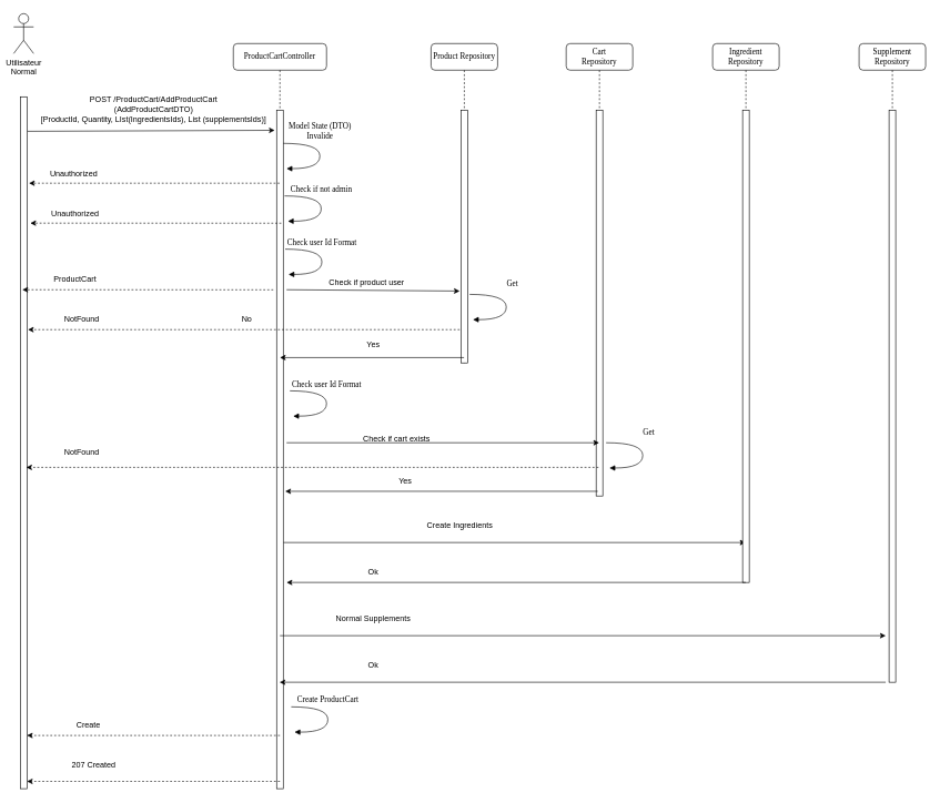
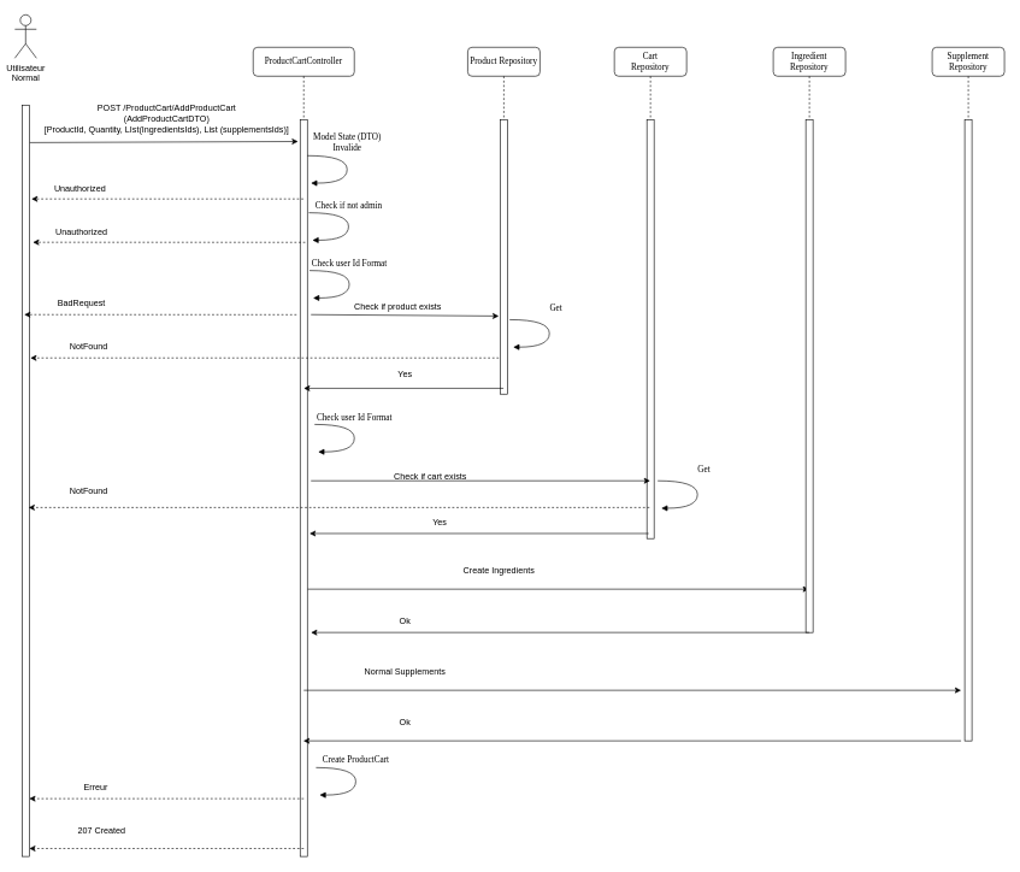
  <mxCell id="0" />
  <mxCell id="1" parent="0" />
  <mxCell id="2" value="Product Repository" style="shape=umlLifeline;perimeter=lifelinePerimeter;whiteSpace=wrap;html=1;container=1;collapsible=0;recursiveResize=0;outlineConnect=0;rounded=1;shadow=0;comic=0;labelBackgroundColor=none;strokeWidth=1;fontFamily=Verdana;fontSize=12;align=center;" vertex="1" parent="1"><mxGeometry x="647" y="65" width="100" height="480" as="geometry" /></mxCell>
  <mxCell id="3" value="" style="html=1;points=[];perimeter=orthogonalPerimeter;rounded=0;shadow=0;comic=0;labelBackgroundColor=none;strokeWidth=1;fontFamily=Verdana;fontSize=12;align=center;" vertex="1" parent="2"><mxGeometry x="45" y="100" width="10" height="380" as="geometry" /></mxCell>
  <mxCell id="4" value="" style="endArrow=classic;html=1;rounded=0;exitX=1.081;exitY=0.081;exitDx=0;exitDy=0;exitPerimeter=0;" edge="1" parent="2" target="37"><mxGeometry width="50" height="50" relative="1" as="geometry"><mxPoint x="-222.0" y="750" as="sourcePoint" /><mxPoint x="248" y="750" as="targetPoint" /></mxGeometry></mxCell>
  <mxCell id="5" value="ProductCartController" style="shape=umlLifeline;perimeter=lifelinePerimeter;whiteSpace=wrap;html=1;container=1;collapsible=0;recursiveResize=0;outlineConnect=0;rounded=1;shadow=0;comic=0;labelBackgroundColor=none;strokeWidth=1;fontFamily=Verdana;fontSize=12;align=center;" vertex="1" parent="1"><mxGeometry x="350" y="65" width="140" height="1120" as="geometry" /></mxCell>
  <mxCell id="6" value="" style="html=1;points=[];perimeter=orthogonalPerimeter;rounded=0;shadow=0;comic=0;labelBackgroundColor=none;strokeWidth=1;fontFamily=Verdana;fontSize=12;align=center;" vertex="1" parent="5"><mxGeometry x="65" y="100" width="10" height="1020" as="geometry" /></mxCell>
  <mxCell id="7" value="Model State (DTO)&lt;div&gt;Invalide&lt;/div&gt;" style="html=1;verticalAlign=bottom;endArrow=block;labelBackgroundColor=none;fontFamily=Verdana;fontSize=12;elbow=vertical;edgeStyle=orthogonalEdgeStyle;curved=1;entryX=1;entryY=0.286;entryPerimeter=0;exitX=1.038;exitY=0.345;exitPerimeter=0;" edge="1" parent="5"><mxGeometry x="-0.231" relative="1" as="geometry"><mxPoint x="74.96" y="150" as="sourcePoint" /><mxPoint x="79.96" y="188" as="targetPoint" /><Array as="points"><mxPoint x="129.96" y="150" /><mxPoint x="129.96" y="188" /></Array><mxPoint y="-1" as="offset" /></mxGeometry></mxCell>
  <mxCell id="8" value="Check user Id Format" style="html=1;verticalAlign=bottom;endArrow=block;labelBackgroundColor=none;fontFamily=Verdana;fontSize=12;elbow=vertical;edgeStyle=orthogonalEdgeStyle;curved=1;entryX=1;entryY=0.286;entryPerimeter=0;exitX=1.038;exitY=0.345;exitPerimeter=0;" edge="1" parent="5"><mxGeometry x="-0.231" relative="1" as="geometry"><mxPoint x="84.96" y="522" as="sourcePoint" /><mxPoint x="89.96" y="560" as="targetPoint" /><Array as="points"><mxPoint x="140" y="522" /><mxPoint x="140" y="560" /></Array><mxPoint y="-1" as="offset" /></mxGeometry></mxCell>
  <mxCell id="9" value="Utilisateur&lt;div&gt;Normal&lt;/div&gt;" style="shape=umlActor;verticalLabelPosition=bottom;verticalAlign=top;html=1;outlineConnect=0;" vertex="1" parent="1"><mxGeometry x="20" y="20" width="30" height="60" as="geometry" /></mxCell>
  <mxCell id="10" value="" style="html=1;points=[];perimeter=orthogonalPerimeter;rounded=0;shadow=0;comic=0;labelBackgroundColor=none;strokeWidth=1;fontFamily=Verdana;fontSize=12;align=center;" vertex="1" parent="1"><mxGeometry x="30" y="145" width="10" height="1040" as="geometry" /></mxCell>
  <mxCell id="11" value="" style="endArrow=classic;html=1;rounded=0;exitX=1.081;exitY=0.081;exitDx=0;exitDy=0;exitPerimeter=0;entryX=1.006;entryY=1.023;entryDx=0;entryDy=0;entryPerimeter=0;" edge="1" parent="1" target="12"><mxGeometry width="50" height="50" relative="1" as="geometry"><mxPoint x="40.81" y="196.88" as="sourcePoint" /><mxPoint x="180" y="197" as="targetPoint" /></mxGeometry></mxCell>
  <mxCell id="12" value="POST /ProductCart/AddProductCart&lt;div&gt;(AddProductCartDTO)&lt;/div&gt;&lt;div&gt;[&lt;span style=&quot;background-color: initial;&quot;&gt;ProductId, Quantity, LIst(IngredientsIds), List (supplementsIds)]&lt;/span&gt;&lt;/div&gt;" style="text;html=1;align=center;verticalAlign=middle;resizable=0;points=[];autosize=1;strokeColor=none;fillColor=none;" vertex="1" parent="1"><mxGeometry x="50" y="134" width="360" height="60" as="geometry" /></mxCell>
  <mxCell id="13" value="" style="endArrow=classic;html=1;rounded=0;dashed=1;entryX=1.304;entryY=0.231;entryDx=0;entryDy=0;entryPerimeter=0;" edge="1" parent="1" source="5"><mxGeometry width="50" height="50" relative="1" as="geometry"><mxPoint x="180" y="275" as="sourcePoint" /><mxPoint x="43.04" y="274.88" as="targetPoint" /></mxGeometry></mxCell>
  <mxCell id="14" value="Unauthorized" style="text;html=1;align=center;verticalAlign=middle;resizable=0;points=[];autosize=1;strokeColor=none;fillColor=none;" vertex="1" parent="1"><mxGeometry x="65" y="246" width="90" height="30" as="geometry" /></mxCell>
  <mxCell id="15" value="Get" style="html=1;verticalAlign=bottom;endArrow=block;labelBackgroundColor=none;fontFamily=Verdana;fontSize=12;elbow=vertical;edgeStyle=orthogonalEdgeStyle;curved=1;entryX=1;entryY=0.286;entryPerimeter=0;exitX=1.038;exitY=0.345;exitPerimeter=0;" edge="1" parent="1"><mxGeometry x="-0.231" y="11" relative="1" as="geometry"><mxPoint x="704.96" y="442" as="sourcePoint" /><mxPoint x="709.96" y="480" as="targetPoint" /><Array as="points"><mxPoint x="759.96" y="442" /><mxPoint x="759.96" y="480" /></Array><mxPoint x="-2" y="-7" as="offset" /></mxGeometry></mxCell>
  <mxCell id="16" value="" style="endArrow=classic;html=1;rounded=0;dashed=1;entryX=1.304;entryY=0.231;entryDx=0;entryDy=0;entryPerimeter=0;" edge="1" parent="1"><mxGeometry width="50" height="50" relative="1" as="geometry"><mxPoint x="422" y="335" as="sourcePoint" /><mxPoint x="45.04" y="334.88" as="targetPoint" /></mxGeometry></mxCell>
  <mxCell id="17" value="Unauthorized" style="text;html=1;align=center;verticalAlign=middle;resizable=0;points=[];autosize=1;strokeColor=none;fillColor=none;" vertex="1" parent="1"><mxGeometry x="67" y="306" width="90" height="30" as="geometry" /></mxCell>
  <mxCell id="18" value="Check if not admin" style="html=1;verticalAlign=bottom;endArrow=block;labelBackgroundColor=none;fontFamily=Verdana;fontSize=12;elbow=vertical;edgeStyle=orthogonalEdgeStyle;curved=1;entryX=1;entryY=0.286;entryPerimeter=0;exitX=1.038;exitY=0.345;exitPerimeter=0;" edge="1" parent="1"><mxGeometry x="-0.231" relative="1" as="geometry"><mxPoint x="426.96" y="294" as="sourcePoint" /><mxPoint x="431.96" y="332" as="targetPoint" /><Array as="points"><mxPoint x="481.96" y="294" /><mxPoint x="481.96" y="332" /></Array><mxPoint y="-1" as="offset" /></mxGeometry></mxCell>
  <mxCell id="19" value="Check user Id Format" style="html=1;verticalAlign=bottom;endArrow=block;labelBackgroundColor=none;fontFamily=Verdana;fontSize=12;elbow=vertical;edgeStyle=orthogonalEdgeStyle;curved=1;entryX=1;entryY=0.286;entryPerimeter=0;exitX=1.038;exitY=0.345;exitPerimeter=0;" edge="1" parent="1"><mxGeometry x="-0.231" relative="1" as="geometry"><mxPoint x="427.96" y="374" as="sourcePoint" /><mxPoint x="432.96" y="412" as="targetPoint" /><Array as="points"><mxPoint x="482.96" y="374" /><mxPoint x="482.96" y="412" /></Array><mxPoint y="-1" as="offset" /></mxGeometry></mxCell>
  <mxCell id="20" value="" style="endArrow=classic;html=1;rounded=0;dashed=1;entryX=1.304;entryY=0.231;entryDx=0;entryDy=0;entryPerimeter=0;" edge="1" parent="1"><mxGeometry width="50" height="50" relative="1" as="geometry"><mxPoint x="410" y="435.12" as="sourcePoint" /><mxPoint x="33.04" y="435" as="targetPoint" /></mxGeometry></mxCell>
- <mxCell id="21" value="ProductCart" style="text;html=1;align=center;verticalAlign=middle;resizable=0;points=[];autosize=1;strokeColor=none;fillColor=none;" vertex="1" parent="1"><mxGeometry x="67" y="405" width="90" height="30" as="geometry" /></mxCell>
+ <mxCell id="21" value="BadRequest" style="text;html=1;align=center;verticalAlign=middle;resizable=0;points=[];autosize=1;strokeColor=none;fillColor=none;" vertex="1" parent="1"><mxGeometry x="67" y="405" width="90" height="30" as="geometry" /></mxCell>
  <mxCell id="22" value="" style="endArrow=classic;html=1;rounded=0;exitX=1.081;exitY=0.081;exitDx=0;exitDy=0;exitPerimeter=0;" edge="1" parent="1"><mxGeometry width="50" height="50" relative="1" as="geometry"><mxPoint x="430" y="435" as="sourcePoint" /><mxPoint x="690" y="437" as="targetPoint" /></mxGeometry></mxCell>
- <mxCell id="23" value="Check if product user" style="text;html=1;align=center;verticalAlign=middle;resizable=0;points=[];autosize=1;strokeColor=none;fillColor=none;" vertex="1" parent="1"><mxGeometry x="480" y="410" width="140" height="30" as="geometry" /></mxCell>
+ <mxCell id="23" value="Check if product exists" style="text;html=1;align=center;verticalAlign=middle;resizable=0;points=[];autosize=1;strokeColor=none;fillColor=none;" vertex="1" parent="1"><mxGeometry x="480" y="410" width="140" height="30" as="geometry" /></mxCell>
  <mxCell id="24" value="" style="endArrow=classic;html=1;rounded=0;" edge="1" parent="1" source="2"><mxGeometry width="50" height="50" relative="1" as="geometry"><mxPoint x="680" y="537" as="sourcePoint" /><mxPoint x="420" y="537" as="targetPoint" /></mxGeometry></mxCell>
  <mxCell id="25" value="Yes" style="text;html=1;align=center;verticalAlign=middle;resizable=0;points=[];autosize=1;strokeColor=none;fillColor=none;" vertex="1" parent="1"><mxGeometry x="540" y="503" width="40" height="30" as="geometry" /></mxCell>
  <mxCell id="26" value="" style="endArrow=classic;html=1;rounded=0;dashed=1;entryX=1.304;entryY=0.231;entryDx=0;entryDy=0;entryPerimeter=0;" edge="1" parent="1"><mxGeometry width="50" height="50" relative="1" as="geometry"><mxPoint x="690" y="495" as="sourcePoint" /><mxPoint x="41.52" y="495" as="targetPoint" /></mxGeometry></mxCell>
- <mxCell id="27" value="No" style="text;html=1;align=center;verticalAlign=middle;resizable=0;points=[];autosize=1;strokeColor=none;fillColor=none;" vertex="1" parent="1"><mxGeometry x="350" y="465" width="40" height="30" as="geometry" /></mxCell>
  <mxCell id="28" value="NotFound" style="text;html=1;align=center;verticalAlign=middle;resizable=0;points=[];autosize=1;strokeColor=none;fillColor=none;" vertex="1" parent="1"><mxGeometry x="82" y="465" width="80" height="30" as="geometry" /></mxCell>
  <mxCell id="29" value="Cart&lt;div&gt;Repository&lt;/div&gt;" style="shape=umlLifeline;perimeter=lifelinePerimeter;whiteSpace=wrap;html=1;container=1;collapsible=0;recursiveResize=0;outlineConnect=0;rounded=1;shadow=0;comic=0;labelBackgroundColor=none;strokeWidth=1;fontFamily=Verdana;fontSize=12;align=center;" vertex="1" parent="1"><mxGeometry x="850" y="65" width="100" height="680" as="geometry" /></mxCell>
  <mxCell id="30" value="" style="html=1;points=[];perimeter=orthogonalPerimeter;rounded=0;shadow=0;comic=0;labelBackgroundColor=none;strokeWidth=1;fontFamily=Verdana;fontSize=12;align=center;" vertex="1" parent="29"><mxGeometry x="45" y="100" width="10" height="580" as="geometry" /></mxCell>
  <mxCell id="31" value="Get" style="html=1;verticalAlign=bottom;endArrow=block;labelBackgroundColor=none;fontFamily=Verdana;fontSize=12;elbow=vertical;edgeStyle=orthogonalEdgeStyle;curved=1;entryX=1;entryY=0.286;entryPerimeter=0;exitX=1.038;exitY=0.345;exitPerimeter=0;" edge="1" parent="1"><mxGeometry x="-0.231" y="11" relative="1" as="geometry"><mxPoint x="910" y="665" as="sourcePoint" /><mxPoint x="915" y="703" as="targetPoint" /><Array as="points"><mxPoint x="965" y="665" /><mxPoint x="965" y="703" /></Array><mxPoint x="-2" y="-7" as="offset" /></mxGeometry></mxCell>
  <mxCell id="32" value="" style="endArrow=classic;html=1;rounded=0;exitX=1.081;exitY=0.081;exitDx=0;exitDy=0;exitPerimeter=0;" edge="1" parent="1" target="29"><mxGeometry width="50" height="50" relative="1" as="geometry"><mxPoint x="430" y="665" as="sourcePoint" /><mxPoint x="810" y="655" as="targetPoint" /></mxGeometry></mxCell>
  <mxCell id="33" value="Check if cart exists" style="text;html=1;align=center;verticalAlign=middle;resizable=0;points=[];autosize=1;strokeColor=none;fillColor=none;" vertex="1" parent="1"><mxGeometry x="535" y="645" width="120" height="30" as="geometry" /></mxCell>
  <mxCell id="34" value="" style="endArrow=classic;html=1;rounded=0;dashed=1;entryX=1.304;entryY=0.231;entryDx=0;entryDy=0;entryPerimeter=0;" edge="1" parent="1"><mxGeometry width="50" height="50" relative="1" as="geometry"><mxPoint x="898.5" y="702" as="sourcePoint" /><mxPoint x="39" y="702" as="targetPoint" /></mxGeometry></mxCell>
  <mxCell id="35" value="" style="endArrow=classic;html=1;rounded=0;" edge="1" parent="1"><mxGeometry width="50" height="50" relative="1" as="geometry"><mxPoint x="897.5" y="738" as="sourcePoint" /><mxPoint x="428" y="738" as="targetPoint" /></mxGeometry></mxCell>
  <mxCell id="36" value="Yes" style="text;html=1;align=center;verticalAlign=middle;resizable=0;points=[];autosize=1;strokeColor=none;fillColor=none;" vertex="1" parent="1"><mxGeometry x="588" y="708" width="40" height="30" as="geometry" /></mxCell>
  <mxCell id="37" value="Ingredient&lt;br&gt;&lt;div&gt;&lt;span style=&quot;color: rgba(0, 0, 0, 0); font-family: monospace; font-size: 0px; text-align: start; text-wrap-mode: nowrap; background-color: initial;&quot;&gt;%3CmxGraphModel%3E%3Croot%3E%3CmxCell%20id%3D%220%22%2F%3E%3CmxCell%20id%3D%221%22%20parent%3D%220%22%2F%3E%3CmxCell%20id%3D%222%22%20value%3D%22Cart%26lt%3Bdiv%26gt%3BRepository%26lt%3B%2Fdiv%26gt%3B%22%20style%3D%22shape%3DumlLifeline%3Bperimeter%3DlifelinePerimeter%3BwhiteSpace%3Dwrap%3Bhtml%3D1%3Bcontainer%3D1%3Bcollapsible%3D0%3BrecursiveResize%3D0%3BoutlineConnect%3D0%3Brounded%3D1%3Bshadow%3D0%3Bcomic%3D0%3BlabelBackgroundColor%3Dnone%3BstrokeWidth%3D1%3BfontFamily%3DVerdana%3BfontSize%3D12%3Balign%3Dcenter%3B%22%20vertex%3D%221%22%20parent%3D%221%22%3E%3CmxGeometry%20x%3D%22810%22%20y%3D%2280%22%20width%3D%22100%22%20height%3D%22840%22%20as%3D%22geometry%22%2F%3E%3C%2FmxCell%3E%3CmxCell%20id%3D%223%22%20value%3D%22%22%20style%3D%22html%3D1%3Bpoints%3D%5B%5D%3Bperimeter%3DorthogonalPerimeter%3Brounded%3D0%3Bshadow%3D0%3Bcomic%3D0%3BlabelBackgroundColor%3Dnone%3BstrokeWidth%3D1%3BfontFamily%3DVerdana%3BfontSize%3D12%3Balign%3Dcenter%3B%22%20vertex%3D%221%22%20parent%3D%222%22%3E%3CmxGeometry%20x%3D%2245%22%20y%3D%22100%22%20width%3D%2210%22%20height%3D%22740%22%20as%3D%22geometry%22%2F%3E%3C%2FmxCell%3E%3C%2Froot%3E%3C%2FmxGraphModel%3E&lt;/span&gt;&lt;span style=&quot;background-color: initial;&quot;&gt;Repository&lt;/span&gt;&lt;/div&gt;" style="shape=umlLifeline;perimeter=lifelinePerimeter;whiteSpace=wrap;html=1;container=1;collapsible=0;recursiveResize=0;outlineConnect=0;rounded=1;shadow=0;comic=0;labelBackgroundColor=none;strokeWidth=1;fontFamily=Verdana;fontSize=12;align=center;" vertex="1" parent="1"><mxGeometry x="1070" y="65" width="100" height="810" as="geometry" /></mxCell>
  <mxCell id="38" value="" style="html=1;points=[];perimeter=orthogonalPerimeter;rounded=0;shadow=0;comic=0;labelBackgroundColor=none;strokeWidth=1;fontFamily=Verdana;fontSize=12;align=center;" vertex="1" parent="37"><mxGeometry x="45" y="100" width="10" height="710" as="geometry" /></mxCell>
  <mxCell id="39" value="Supplement&lt;br&gt;&lt;div&gt;&lt;span style=&quot;color: rgba(0, 0, 0, 0); font-family: monospace; font-size: 0px; text-align: start; text-wrap-mode: nowrap; background-color: initial;&quot;&gt;%3CmxGraphModel%3E%3Croot%3E%3CmxCell%20id%3D%220%22%2F%3E%3CmxCell%20id%3D%221%22%20parent%3D%220%22%2F%3E%3CmxCell%20id%3D%222%22%20value%3D%22Cart%26lt%3Bdiv%26gt%3BRepository%26lt%3B%2Fdiv%26gt%3B%22%20style%3D%22shape%3DumlLifeline%3Bperimeter%3DlifelinePerimeter%3BwhiteSpace%3Dwrap%3Bhtml%3D1%3Bcontainer%3D1%3Bcollapsible%3D0%3BrecursiveResize%3D0%3BoutlineConnect%3D0%3Brounded%3D1%3Bshadow%3D0%3Bcomic%3D0%3BlabelBackgroundColor%3Dnone%3BstrokeWidth%3D1%3BfontFamily%3DVerdana%3BfontSize%3D12%3Balign%3Dcenter%3B%22%20vertex%3D%221%22%20parent%3D%221%22%3E%3CmxGeometry%20x%3D%22810%22%20y%3D%2280%22%20width%3D%22100%22%20height%3D%22840%22%20as%3D%22geometry%22%2F%3E%3C%2FmxCell%3E%3CmxCell%20id%3D%223%22%20value%3D%22%22%20style%3D%22html%3D1%3Bpoints%3D%5B%5D%3Bperimeter%3DorthogonalPerimeter%3Brounded%3D0%3Bshadow%3D0%3Bcomic%3D0%3BlabelBackgroundColor%3Dnone%3BstrokeWidth%3D1%3BfontFamily%3DVerdana%3BfontSize%3D12%3Balign%3Dcenter%3B%22%20vertex%3D%221%22%20parent%3D%222%22%3E%3CmxGeometry%20x%3D%2245%22%20y%3D%22100%22%20width%3D%2210%22%20height%3D%22740%22%20as%3D%22geometry%22%2F%3E%3C%2FmxCell%3E%3C%2Froot%3E%3C%2FmxGraphModel%3E&lt;/span&gt;&lt;span style=&quot;background-color: initial;&quot;&gt;Repository&lt;/span&gt;&lt;/div&gt;" style="shape=umlLifeline;perimeter=lifelinePerimeter;whiteSpace=wrap;html=1;container=1;collapsible=0;recursiveResize=0;outlineConnect=0;rounded=1;shadow=0;comic=0;labelBackgroundColor=none;strokeWidth=1;fontFamily=Verdana;fontSize=12;align=center;" vertex="1" parent="1"><mxGeometry x="1290" y="65" width="100" height="960" as="geometry" /></mxCell>
  <mxCell id="40" value="" style="html=1;points=[];perimeter=orthogonalPerimeter;rounded=0;shadow=0;comic=0;labelBackgroundColor=none;strokeWidth=1;fontFamily=Verdana;fontSize=12;align=center;" vertex="1" parent="39"><mxGeometry x="45" y="100" width="10" height="860" as="geometry" /></mxCell>
  <mxCell id="41" value="Create Ingredients" style="text;html=1;align=center;verticalAlign=middle;resizable=0;points=[];autosize=1;strokeColor=none;fillColor=none;" vertex="1" parent="1"><mxGeometry x="630" y="775" width="120" height="30" as="geometry" /></mxCell>
  <mxCell id="42" value="" style="endArrow=classic;html=1;rounded=0;" edge="1" parent="1" source="37"><mxGeometry width="50" height="50" relative="1" as="geometry"><mxPoint x="899.5" y="875" as="sourcePoint" /><mxPoint x="430" y="875" as="targetPoint" /></mxGeometry></mxCell>
  <mxCell id="43" value="Ok" style="text;html=1;align=center;verticalAlign=middle;resizable=0;points=[];autosize=1;strokeColor=none;fillColor=none;" vertex="1" parent="1"><mxGeometry x="540" y="845" width="40" height="30" as="geometry" /></mxCell>
  <mxCell id="44" value="NotFound" style="text;html=1;align=center;verticalAlign=middle;resizable=0;points=[];autosize=1;strokeColor=none;fillColor=none;" vertex="1" parent="1"><mxGeometry x="82" y="665" width="80" height="30" as="geometry" /></mxCell>
  <mxCell id="45" value="" style="endArrow=classic;html=1;rounded=0;exitX=1.081;exitY=0.081;exitDx=0;exitDy=0;exitPerimeter=0;" edge="1" parent="1"><mxGeometry width="50" height="50" relative="1" as="geometry"><mxPoint x="420" y="955" as="sourcePoint" /><mxPoint x="1330" y="955" as="targetPoint" /></mxGeometry></mxCell>
  <mxCell id="46" value="Normal Supplements" style="text;html=1;align=center;verticalAlign=middle;resizable=0;points=[];autosize=1;strokeColor=none;fillColor=none;" vertex="1" parent="1"><mxGeometry x="495" y="915" width="130" height="30" as="geometry" /></mxCell>
  <mxCell id="47" value="" style="endArrow=classic;html=1;rounded=0;" edge="1" parent="1" target="5"><mxGeometry width="50" height="50" relative="1" as="geometry"><mxPoint x="1330" y="1025" as="sourcePoint" /><mxPoint x="430" y="1015" as="targetPoint" /></mxGeometry></mxCell>
  <mxCell id="48" value="Ok" style="text;html=1;align=center;verticalAlign=middle;resizable=0;points=[];autosize=1;strokeColor=none;fillColor=none;" vertex="1" parent="1"><mxGeometry x="540" y="985" width="40" height="30" as="geometry" /></mxCell>
  <mxCell id="49" value="Create ProductCart" style="html=1;verticalAlign=bottom;endArrow=block;labelBackgroundColor=none;fontFamily=Verdana;fontSize=12;elbow=vertical;edgeStyle=orthogonalEdgeStyle;curved=1;entryX=1;entryY=0.286;entryPerimeter=0;exitX=1.038;exitY=0.345;exitPerimeter=0;" edge="1" parent="1"><mxGeometry x="-0.231" relative="1" as="geometry"><mxPoint x="436.96" y="1062" as="sourcePoint" /><mxPoint x="441.96" y="1100" as="targetPoint" /><Array as="points"><mxPoint x="492" y="1062" /><mxPoint x="492" y="1100" /></Array><mxPoint y="-1" as="offset" /></mxGeometry></mxCell>
  <mxCell id="50" value="" style="endArrow=classic;html=1;rounded=0;dashed=1;entryX=1.304;entryY=0.231;entryDx=0;entryDy=0;entryPerimeter=0;" edge="1" parent="1"><mxGeometry width="50" height="50" relative="1" as="geometry"><mxPoint x="420" y="1105" as="sourcePoint" /><mxPoint x="40" y="1105" as="targetPoint" /></mxGeometry></mxCell>
- <mxCell id="51" value="Create" style="text;html=1;align=center;verticalAlign=middle;resizable=0;points=[];autosize=1;strokeColor=none;fillColor=none;" vertex="1" parent="1"><mxGeometry x="102" y="1075" width="60" height="30" as="geometry" /></mxCell>
+ <mxCell id="51" value="Erreur" style="text;html=1;align=center;verticalAlign=middle;resizable=0;points=[];autosize=1;strokeColor=none;fillColor=none;" vertex="1" parent="1"><mxGeometry x="102" y="1075" width="60" height="30" as="geometry" /></mxCell>
  <mxCell id="52" value="" style="endArrow=classic;html=1;rounded=0;dashed=1;entryX=1.304;entryY=0.231;entryDx=0;entryDy=0;entryPerimeter=0;" edge="1" parent="1"><mxGeometry width="50" height="50" relative="1" as="geometry"><mxPoint x="420" y="1174" as="sourcePoint" /><mxPoint x="40" y="1174" as="targetPoint" /></mxGeometry></mxCell>
  <mxCell id="53" value="207 Created" style="text;html=1;align=center;verticalAlign=middle;resizable=0;points=[];autosize=1;strokeColor=none;fillColor=none;" vertex="1" parent="1"><mxGeometry x="95" y="1135" width="90" height="30" as="geometry" /></mxCell>
